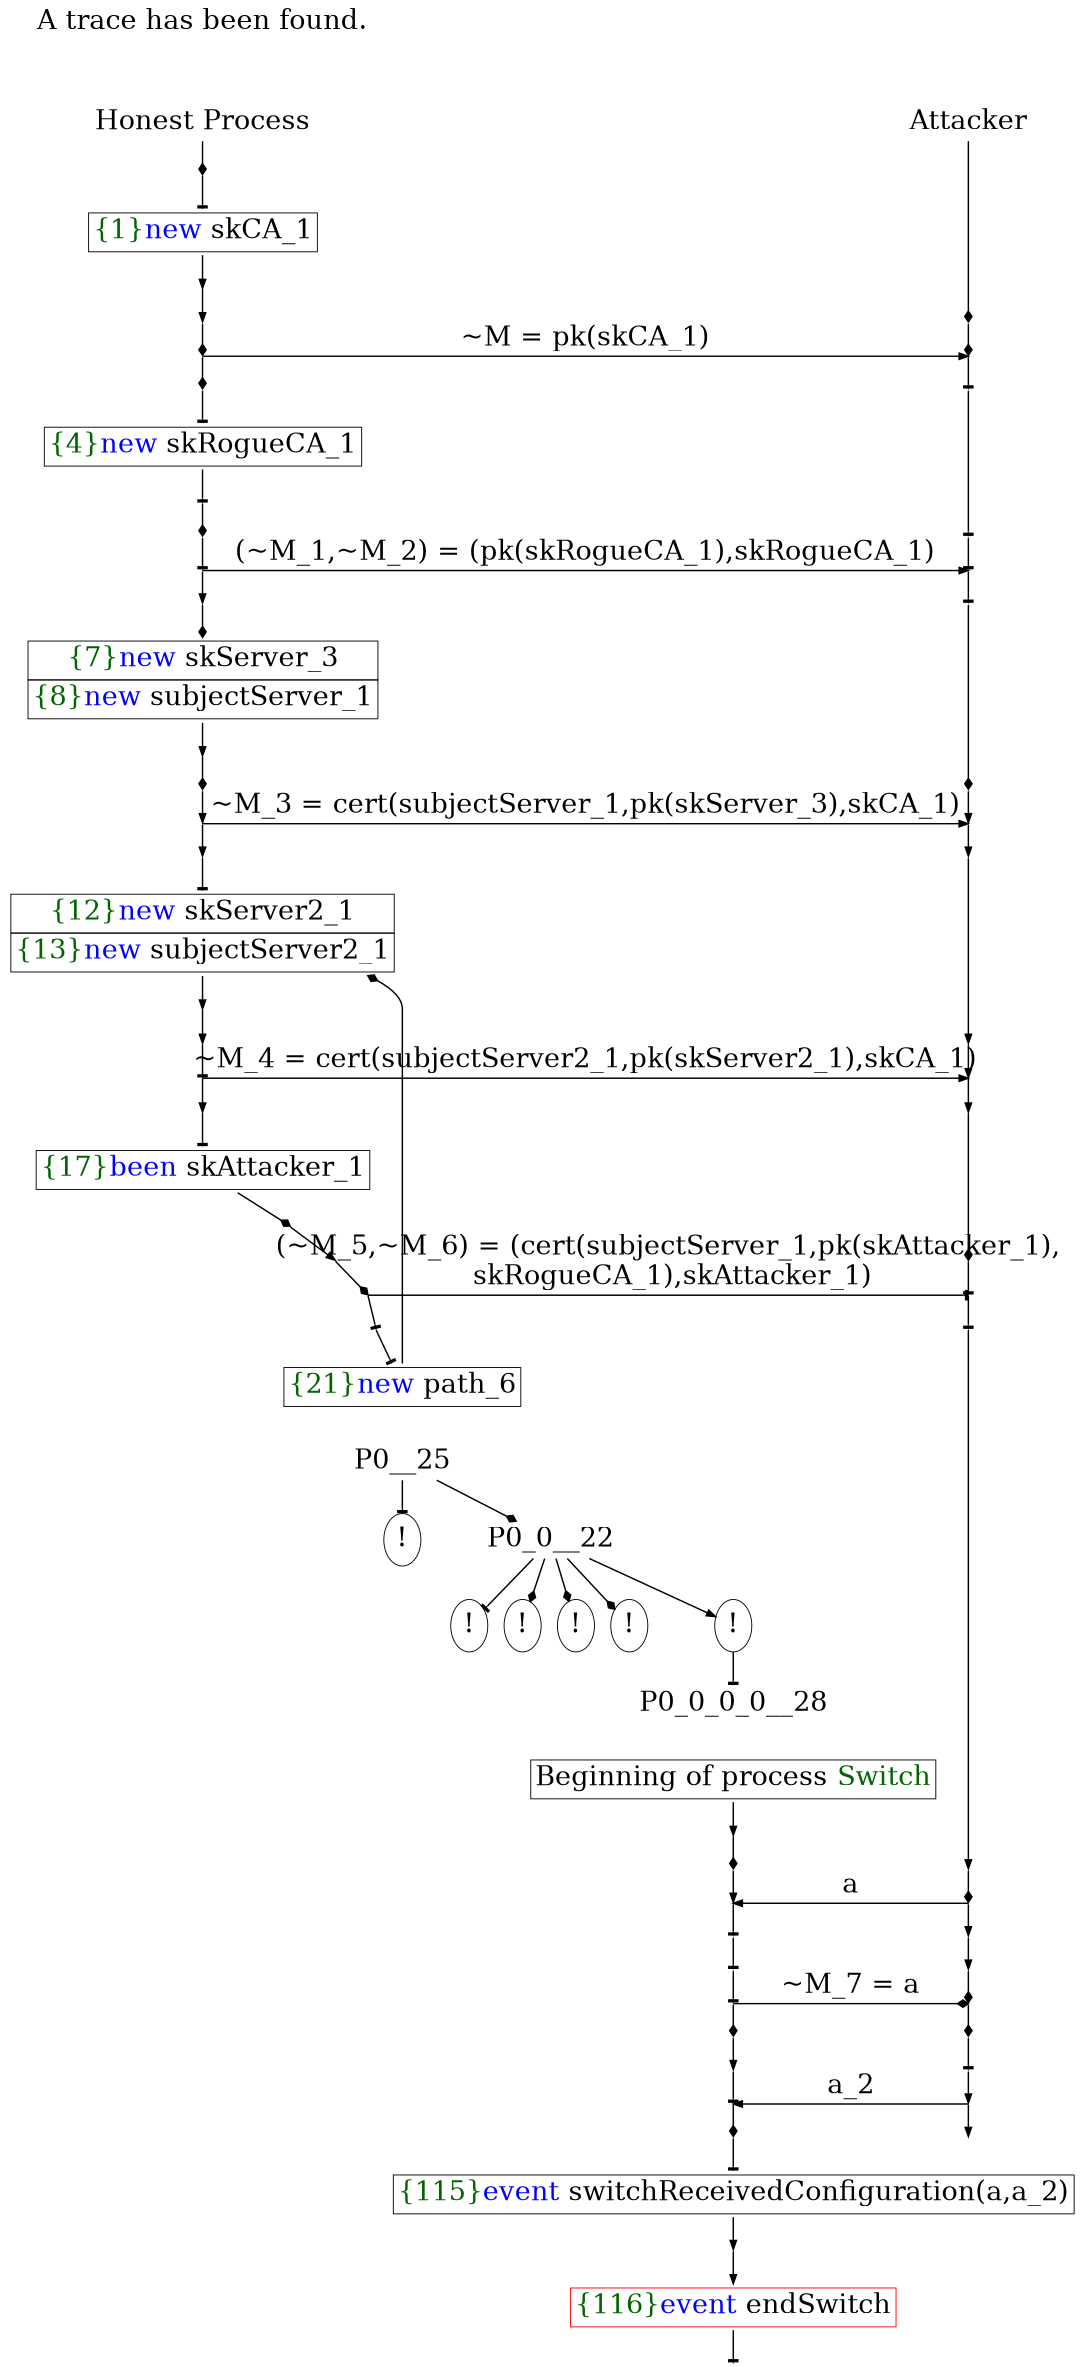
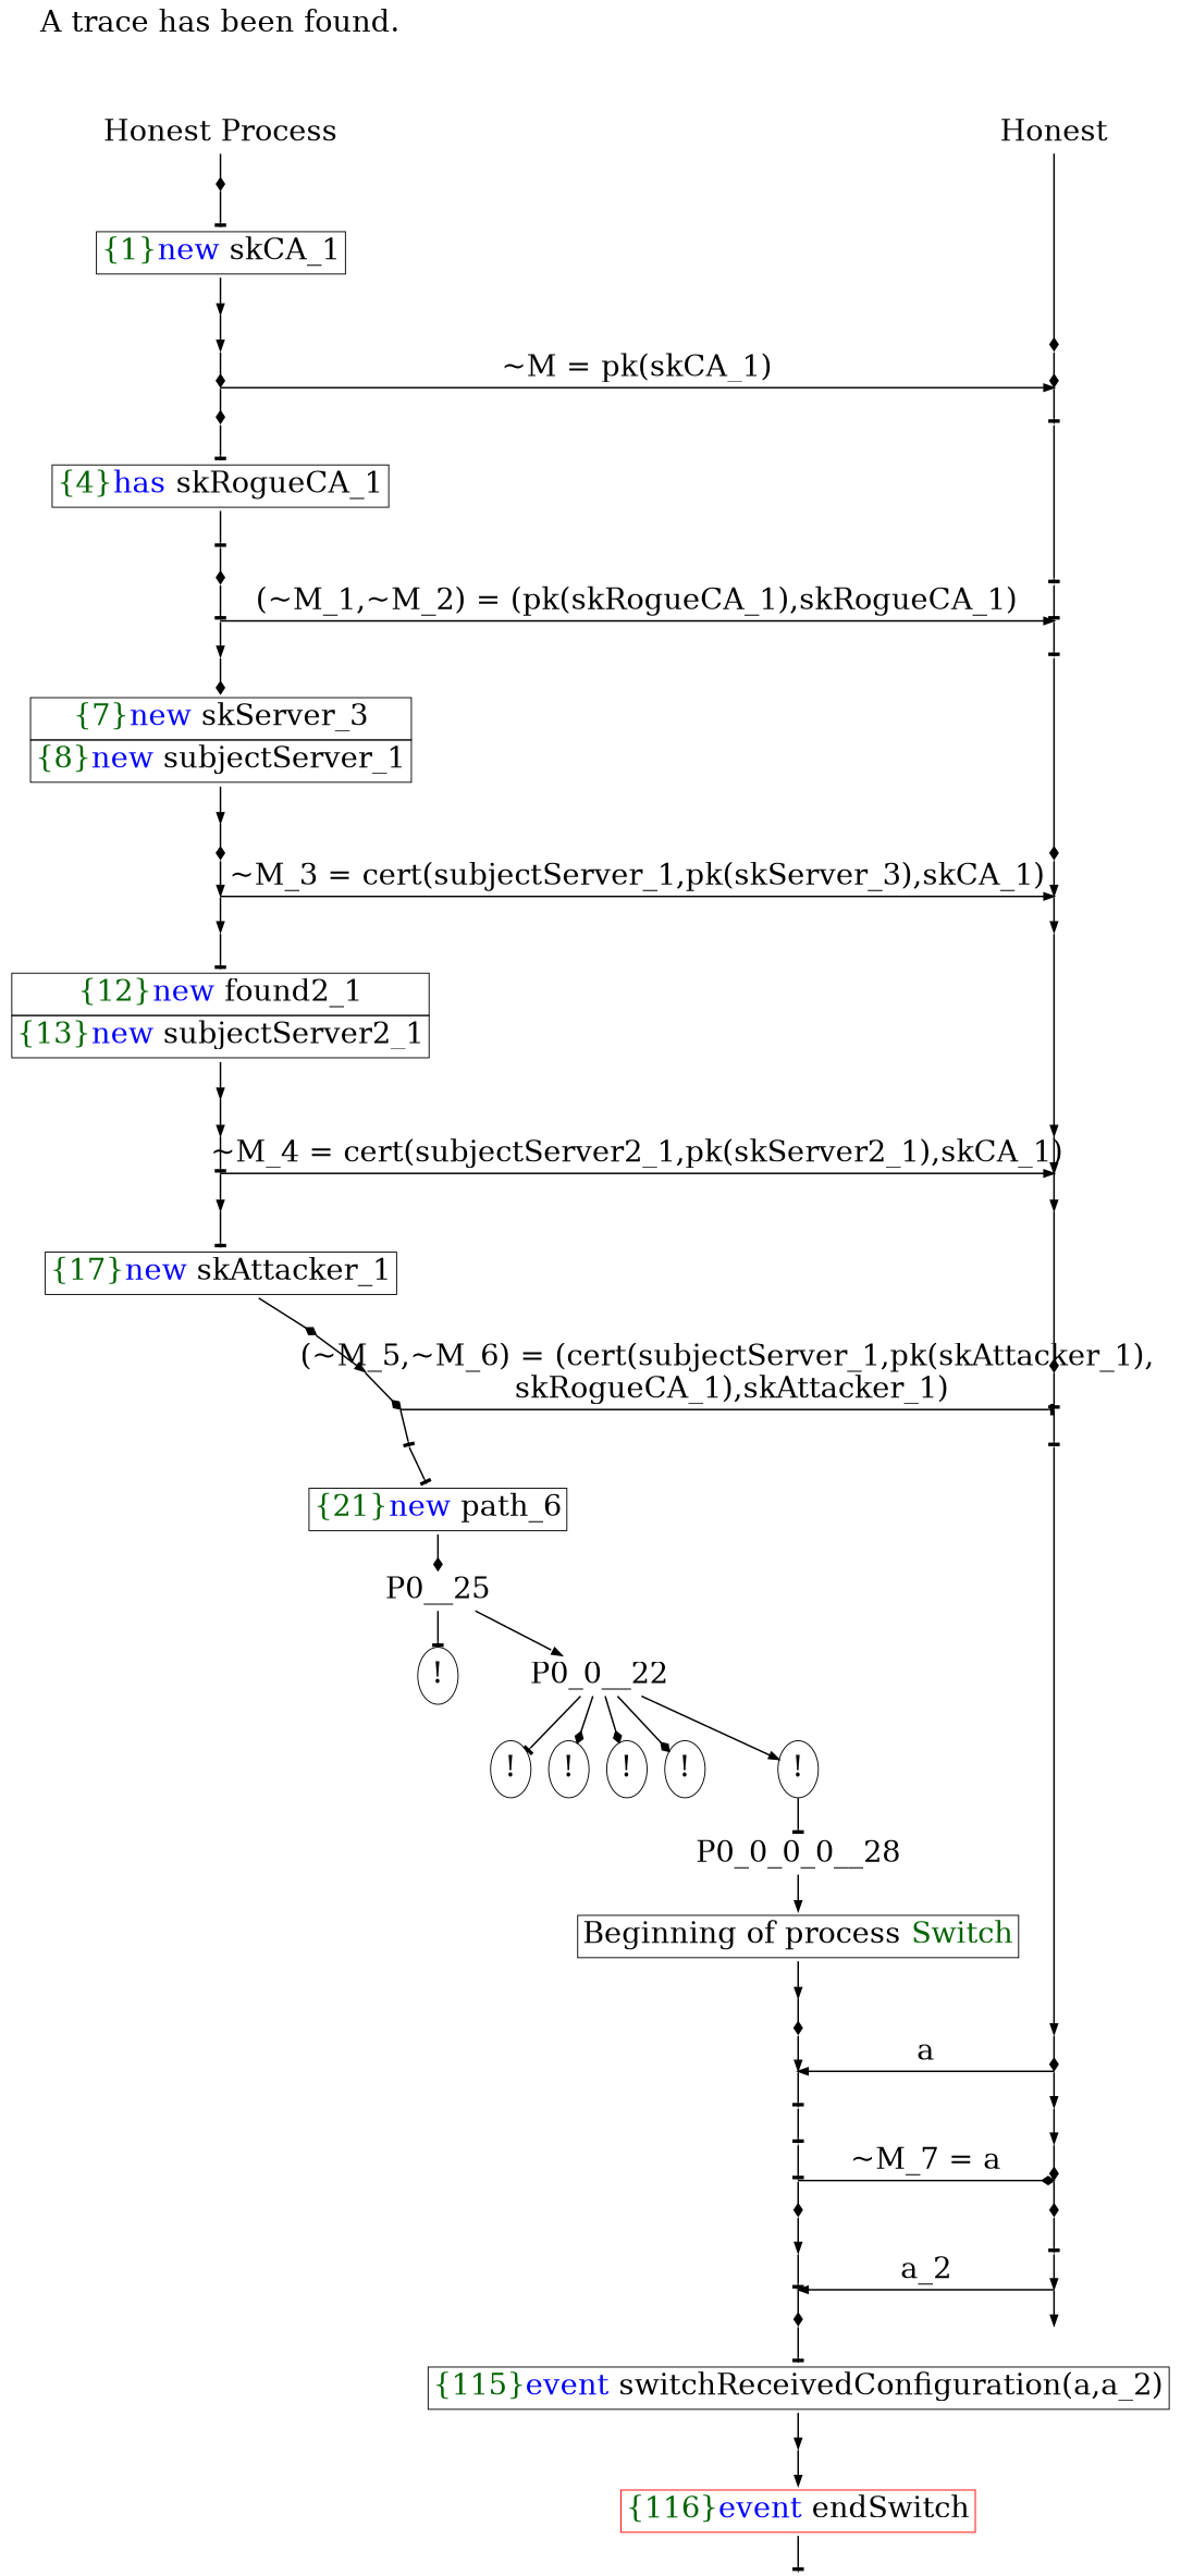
  digraph {
    ordering=out
    node [fontsize=30 shape=point]
    edge [arrowhead=normal fontsize=30 penwidth=1.6 weight=100]
    n1 [height=0 label="Honest Process" shape=plaintext width=0]
-   n2 [height=0 label=Attacker shape=plaintext width=0]
+   n2 [height=0 label=Honest shape=plaintext width=0]
    P0__4 [height=0 width=0]
    P__1 [height=0 width=0]
    P0__5 [height=0 width=0]
    P__2 [height=0 width=0]
    P0__6 [height=0 width=0]
    P__3 [height=0 width=0]
    P0__9 [height=0 width=0]
    P__4 [height=0 width=0]
    P0__10 [height=0 width=0]
    P__5 [height=0 width=0]
    P0__11 [height=0 width=0]
    P__6 [height=0 width=0]
    P0__14 [height=0 width=0]
    P__7 [height=0 width=0]
    P0__15 [height=0 width=0]
    P__8 [height=0 width=0]
    P0__16 [height=0 width=0]
    P__9 [height=0 width=0]
    P0__19 [height=0 width=0]
    P__10 [height=0 width=0]
    P0_0_0_0__38 [height=0 width=0]
    P__23 [height=0 width=0]
    P0__20 [height=0 width=0]
    P__11 [height=0 width=0]
    P0__21 [height=0 width=0]
    P__12 [height=0 width=0]
    P0__24 [height=0 width=0]
    P__13 [height=0 width=0]
    P0__25 [height=0 width=0]
    P__14 [height=0 width=0]
    P0__26 [height=0 width=0]
    P__15 [height=0 width=0]
    n35 [height=0 label="!" shape=ellipse width=0]
    n36 [fixedsize=false height=0 label=P0_0__22 shape=none width=0]
    n37 [height=0 label="!" shape=ellipse width=0]
    n38 [height=0 label="!" shape=ellipse width=0]
    n39 [height=0 label="!" shape=ellipse width=0]
    n40 [height=0 label="!" shape=ellipse width=0]
    n41 [height=0 label="!" shape=ellipse width=0]
    P0_0_0_0__31 [height=0 width=0]
    P__16 [height=0 width=0]
    P0_0_0_0__32 [height=0 width=0]
    P__17 [height=0 width=0]
    P0_0_0_0__33 [height=0 width=0]
    P__18 [height=0 width=0]
    P0_0_0_0__34 [height=0 width=0]
    P__19 [height=0 width=0]
    P0_0_0_0__37 [height=0 width=0]
    P__22 [height=0 width=0]
    P0_0_0_0__35 [height=0 width=0]
    P__20 [height=0 width=0]
    P0_0_0_0__36 [height=0 width=0]
    P__21 [height=0 width=0]
    P0_0_0_0__39 [height=0 width=0]
    P__24 [height=0 width=0]
    P0__1 [height=0 width=0]
-   n59 [height=0 label=<<TABLE BORDER="0" CELLBORDER="1" CELLSPACING="0" CELLPADDING="4"> <TR><TD><FONT COLOR="darkgreen">{4}</FONT><FONT COLOR="blue">new </FONT>skRogueCA_1</TD></TR></TABLE>> shape=plaintext width=0]
+   n59 [height=0 label=<<TABLE BORDER="0" CELLBORDER="1" CELLSPACING="0" CELLPADDING="4"> <TR><TD><FONT COLOR="darkgreen">{4}</FONT><FONT COLOR="blue">has </FONT>skRogueCA_1</TD></TR></TABLE>> shape=plaintext width=0]
    n60 [height=0 label=<<TABLE BORDER="0" CELLBORDER="1" CELLSPACING="0" CELLPADDING="4"> <TR><TD><FONT COLOR="darkgreen">{7}</FONT><FONT COLOR="blue">new </FONT>skServer_3</TD></TR><TR><TD><FONT COLOR="darkgreen">{8}</FONT><FONT COLOR="blue">new </FONT>subjectServer_1</TD></TR></TABLE>> shape=plaintext width=0]
-   n61 [height=0 label=<<TABLE BORDER="0" CELLBORDER="1" CELLSPACING="0" CELLPADDING="4"> <TR><TD><FONT COLOR="darkgreen">{12}</FONT><FONT COLOR="blue">new </FONT>skServer2_1</TD></TR><TR><TD><FONT COLOR="darkgreen">{13}</FONT><FONT COLOR="blue">new </FONT>subjectServer2_1</TD></TR></TABLE>> shape=plaintext width=0]
-   n62 [height=0 label=<<TABLE BORDER="0" CELLBORDER="1" CELLSPACING="0" CELLPADDING="4"> <TR><TD><FONT COLOR="darkgreen">{17}</FONT><FONT COLOR="blue">been </FONT>skAttacker_1</TD></TR></TABLE>> shape=plaintext width=0]
+   n61 [height=0 label=<<TABLE BORDER="0" CELLBORDER="1" CELLSPACING="0" CELLPADDING="4"> <TR><TD><FONT COLOR="darkgreen">{12}</FONT><FONT COLOR="blue">new </FONT>found2_1</TD></TR><TR><TD><FONT COLOR="darkgreen">{13}</FONT><FONT COLOR="blue">new </FONT>subjectServer2_1</TD></TR></TABLE>> shape=plaintext width=0]
+   n62 [height=0 label=<<TABLE BORDER="0" CELLBORDER="1" CELLSPACING="0" CELLPADDING="4"> <TR><TD><FONT COLOR="darkgreen">{17}</FONT><FONT COLOR="blue">new </FONT>skAttacker_1</TD></TR></TABLE>> shape=plaintext width=0]
    n63 [height=0 label=<<TABLE BORDER="0" CELLBORDER="1" CELLSPACING="0" CELLPADDING="4"> <TR><TD><FONT COLOR="darkgreen">{21}</FONT><FONT COLOR="blue">new </FONT>path_6</TD></TR></TABLE>> shape=plaintext width=0]
    P0_0_0_0__28 [fixedsize=false height=0 shape=none width=0]
    n65 [height=0 label=<<TABLE BORDER="0" CELLBORDER="1" CELLSPACING="0" CELLPADDING="4"> <TR><TD><FONT COLOR="darkgreen">{115}</FONT><FONT COLOR="blue">event</FONT> switchReceivedConfiguration(a,a_2)</TD></TR></TABLE>> shape=plaintext width=0]
    n66 [height=0 label=<A trace has been found.<br/> > shape=plaintext width=0]
    n67 [height=0 label=<<TABLE BORDER="0" CELLBORDER="1" CELLSPACING="0" CELLPADDING="4"> <TR><TD><FONT COLOR="darkgreen">{1}</FONT><FONT COLOR="blue">new </FONT>skCA_1</TD></TR></TABLE>> shape=plaintext width=0]
    P0__3 [height=0 width=0]
    P0__8 [height=0 width=0]
    P0__13 [height=0 width=0]
    P0__18 [height=0 width=0]
    P0__23 [height=0 width=0]
    n73 [fixedsize=false height=0 label=P0__25 shape=none width=0]
    n74 [height=0 label=<<TABLE BORDER="0" CELLBORDER="1" CELLSPACING="0" CELLPADDING="4"> <TR><TD>Beginning of process <FONT COLOR="darkgreen">Switch</FONT></TD></TR></TABLE>> shape=plaintext width=0]
    P0_0_0_0__30 [height=0 width=0]
    P0_0_0_0__41 [height=0 width=0]
    n77 [color=red height=0 label=<<TABLE BORDER="0" CELLBORDER="1" CELLSPACING="0" CELLPADDING="4"> <TR><TD><FONT COLOR="darkgreen">{116}</FONT><FONT COLOR="blue">event</FONT> endSwitch</TD></TR></TABLE>> shape=plaintext width=0]
    P0_0_0_0__43 [height=0 width=0]
    subgraph sub_1 {
      rank=same
      n1
      n2
    }
    subgraph sub_2 {
      rank=same
      P0__4
      P__1
    }
    subgraph sub_3 {
      rank=same
      P0__5
      P__2
    }
    subgraph sub_4 {
      rank=same
      P0__6
      P__3
    }
    subgraph sub_5 {
      rank=same
      P0__9
      P__4
    }
    subgraph sub_6 {
      rank=same
      P0__10
      P__5
    }
    subgraph sub_7 {
      rank=same
      P0__11
      P__6
    }
    subgraph sub_8 {
      rank=same
      P0__14
      P__7
    }
    subgraph sub_9 {
      rank=same
      P0__15
      P__8
    }
    subgraph sub_10 {
      rank=same
      P0__16
      P__9
    }
    subgraph sub_11 {
      rank=same
      P0__19
      P__10
    }
    subgraph sub_12 {
      rank=same
      P0_0_0_0__38
      P__23
    }
    subgraph sub_13 {
      rank=same
      P0__20
      P__11
    }
    subgraph sub_14 {
      rank=same
      P0__21
      P__12
    }
    subgraph sub_15 {
      rank=same
      P0__24
      P__13
    }
    subgraph sub_16 {
      rank=same
      P0__25
      P__14
    }
    subgraph sub_17 {
      rank=same
      P0__26
      P__15
    }
    subgraph sub_18 {
      rank=same
      n35
      n36
    }
    subgraph sub_19 {
      rank=same
      n37
      n38
      n39
      n40
      n41
    }
    subgraph sub_20 {
      rank=same
      P0_0_0_0__31
      P__16
    }
    subgraph sub_21 {
      rank=same
      P0_0_0_0__32
      P__17
    }
    subgraph sub_22 {
      rank=same
      P0_0_0_0__33
      P__18
    }
    subgraph sub_23 {
      rank=same
      P0_0_0_0__34
      P__19
    }
    subgraph sub_24 {
      rank=same
      P0_0_0_0__37
      P__22
    }
    subgraph sub_25 {
      rank=same
      P0_0_0_0__35
      P__20
    }
    subgraph sub_26 {
      rank=same
      P0_0_0_0__36
      P__21
    }
    subgraph sub_27 {
      rank=same
      P0_0_0_0__39
      P__24
    }
    n1 -> P0__1 [arrowhead=diamond]
    n2 -> P__1 [arrowhead=diamond]
    P0__4 -> P0__5 [arrowhead=diamond]
    P__1 -> P__2 [arrowhead=diamond]
    P0__5 -> P__2 [label=<~M = pk(skCA_1)> weight=""]
    P0__5 -> P0__6 [arrowhead=diamond]
    P__2 -> P__3 [arrowhead=tee]
    P0__6 -> n59 [arrowhead=tee]
    P__3 -> P__4 [arrowhead=tee]
    P0__9 -> P0__10 [arrowhead=tee]
    P__4 -> P__5 [arrowhead=tee]
    P0__10 -> P__5 [label=<(~M_1,~M_2) = (pk(skRogueCA_1),skRogueCA_1)> weight=""]
    P0__10 -> P0__11
    P__5 -> P__6 [arrowhead=tee]
    P0__11 -> n60 [arrowhead=diamond]
    P__6 -> P__7 [arrowhead=diamond]
    P0__14 -> P0__15
    P__7 -> P__8
    P0__15 -> P__8 [label=<~M_3 = cert(subjectServer_1,pk(skServer_3),skCA_1)> weight=""]
    P0__15 -> P0__16
    P__8 -> P__9
    P0__16 -> n61 [arrowhead=tee]
    P__9 -> P__10
    P0__19 -> P0__20 [arrowhead=tee]
    P__10 -> P__11
    P0_0_0_0__38 -> P__23 [dir=back label=<a_2> weight=""]
    P0_0_0_0__38 -> P0_0_0_0__39 [arrowhead=diamond]
    P__23 -> P__24
    P0__20 -> P__11 [label=<~M_4 = cert(subjectServer2_1,pk(skServer2_1),skCA_1)> weight=""]
    P0__20 -> P0__21
    P__11 -> P__12
    P0__21 -> n62 [arrowhead=tee]
    P__12 -> P__13 [arrowhead=diamond]
    P0__24 -> P0__25 [arrowhead=diamond]
    P__13 -> P__14 [arrowhead=tee]
    P0__25 -> P__14 [arrowhead=tee label=<(~M_5,~M_6) = (cert(subjectServer_1,pk(skAttacker_1),<br/> skRogueCA_1),skAttacker_1)> weight=""]
    P0__25 -> P0__26 [arrowhead=tee]
    P__14 -> P__15 [arrowhead=tee]
    P0__26 -> n63 [arrowhead=tee]
    P__15 -> P__16
    n36 -> n37 [arrowhead=tee weight=""]
    n36 -> n38 [arrowhead=diamond weight=""]
    n36 -> n39 [arrowhead=diamond weight=""]
    n36 -> n40 [arrowhead=diamond weight=""]
    n36 -> n41 [weight=""]
    n41 -> P0_0_0_0__28 [arrowhead=tee]
    P0_0_0_0__31 -> P0_0_0_0__32
    P__16 -> P__17 [arrowhead=diamond]
    P0_0_0_0__32 -> P__17 [dir=back label=<a> weight=""]
    P0_0_0_0__32 -> P0_0_0_0__33 [arrowhead=tee]
    P__17 -> P__18
    P0_0_0_0__33 -> P0_0_0_0__34 [arrowhead=tee]
    P__18 -> P__19
    P0_0_0_0__34 -> P0_0_0_0__35 [arrowhead=tee]
    P__19 -> P__20 [arrowhead=diamond]
    P0_0_0_0__37 -> P0_0_0_0__38 [arrowhead=tee]
    P__22 -> P__23
    P0_0_0_0__35 -> P__20 [arrowhead=diamond label=<~M_7 = a> weight=""]
    P0_0_0_0__35 -> P0_0_0_0__36 [arrowhead=diamond]
    P__20 -> P__21 [arrowhead=diamond]
    P0_0_0_0__36 -> P0_0_0_0__37
    P__21 -> P__22 [arrowhead=tee]
    P0_0_0_0__39 -> n65 [arrowhead=tee]
    P0__1 -> n67 [arrowhead=tee]
    n59 -> P0__8 [arrowhead=tee]
    n60 -> P0__13
    n61 -> P0__18
    n62 -> P0__23 [arrowhead=diamond]
-   n63 -> n61 [arrowhead=diamond]
+   n63 -> n73 [arrowhead=diamond]
+   P0_0_0_0__28 -> n74
    n65 -> P0_0_0_0__41
    n66 -> n1 [arrowhead=none style=invisible]
    n67 -> P0__3
    P0__3 -> P0__4
    P0__8 -> P0__9 [arrowhead=diamond]
    P0__13 -> P0__14 [arrowhead=diamond]
    P0__18 -> P0__19
    P0__23 -> P0__24
    n73 -> n35 [arrowhead=tee weight=""]
-   n73 -> n36 [arrowhead=diamond weight=""]
+   n73 -> n36 [weight=""]
    n74 -> P0_0_0_0__30
    P0_0_0_0__30 -> P0_0_0_0__31 [arrowhead=diamond]
    P0_0_0_0__41 -> n77
    n77 -> P0_0_0_0__43 [arrowhead=tee]
  }
